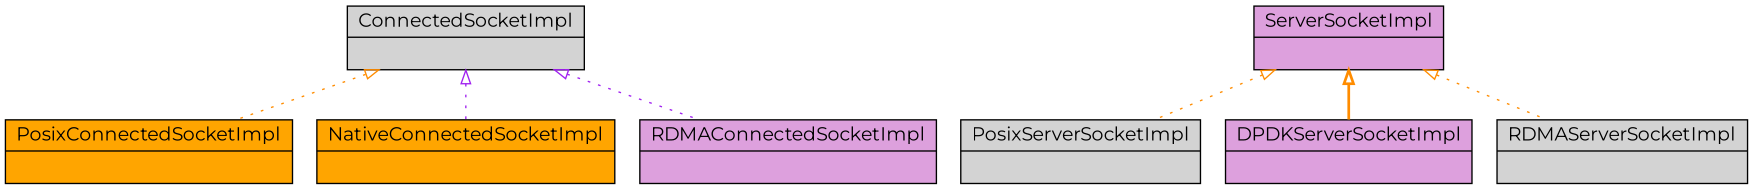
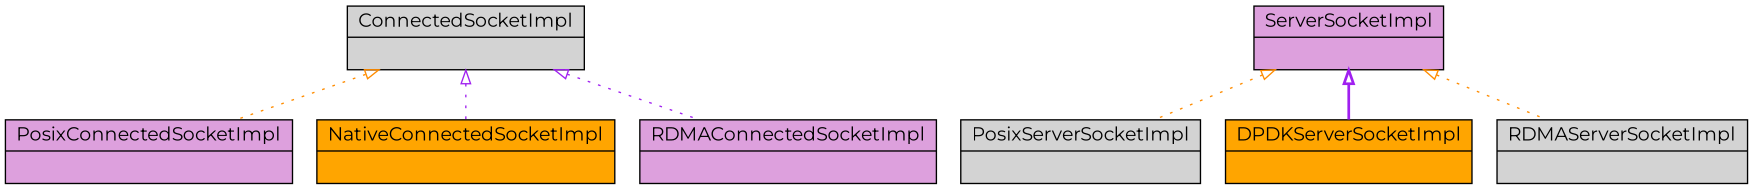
  digraph {
    fontname=Montserrat
    node [fillcolor=lightgrey fontname=Montserrat shape=record style=filled]
    edge [arrowtail=empty color=darkorange dir=back fontname=Montserrat style=dotted]
    n1 [label="{ConnectedSocketImpl|\l}"]
-   n2 [fillcolor=orange label="{PosixConnectedSocketImpl|\l}"]
+   n2 [fillcolor=plum label="{PosixConnectedSocketImpl|\l}"]
    n3 [fillcolor=orange label="{NativeConnectedSocketImpl|\l}"]
    n4 [fillcolor=plum label="{RDMAConnectedSocketImpl|\l}"]
    n5 [fillcolor=plum label="{ServerSocketImpl|\l}"]
    n6 [label="{PosixServerSocketImpl|\l}"]
-   n7 [fillcolor=plum label="{DPDKServerSocketImpl|\l}"]
+   n7 [fillcolor=orange label="{DPDKServerSocketImpl|\l}"]
    n8 [label="{RDMAServerSocketImpl|\l}"]
    subgraph sub_1 {
      n1
      n2
      n3
      n4
    }
    subgraph sub_2 {
      n5
      n6
      n7
      n8
    }
    n1 -> n2
    n1 -> n3 [color=purple]
    n1 -> n4 [color=purple]
    n5 -> n6
-   n5 -> n7 [style=bold]
+   n5 -> n7 [color=purple style=bold]
    n5 -> n8
  }
